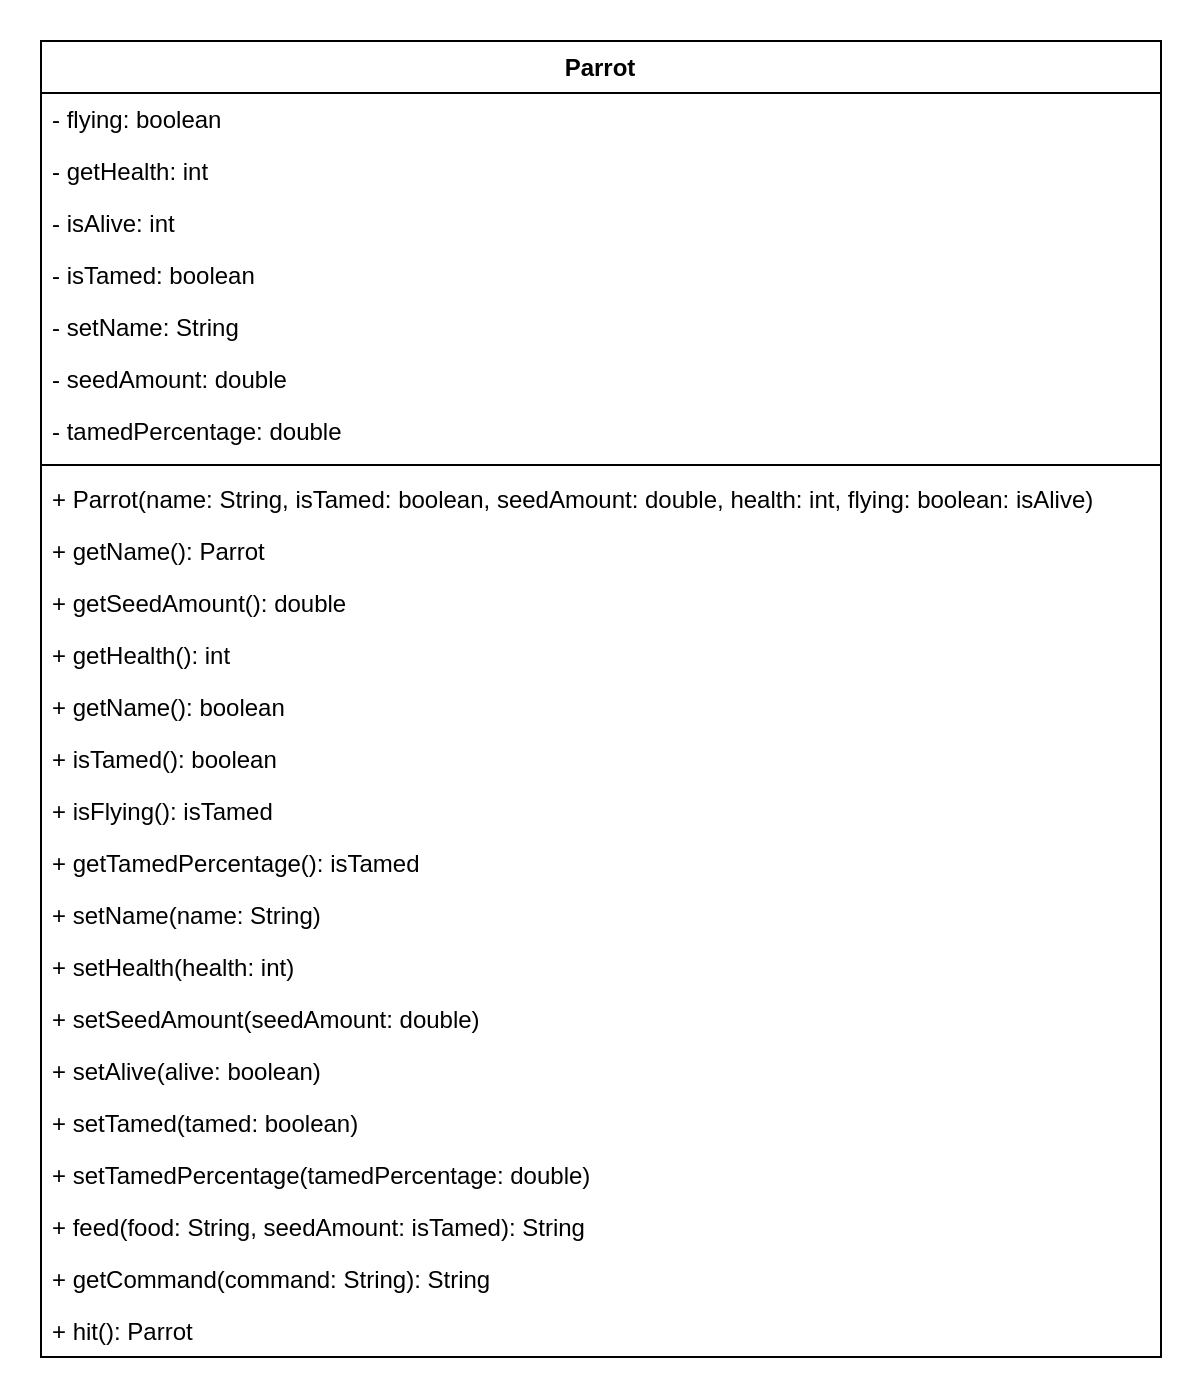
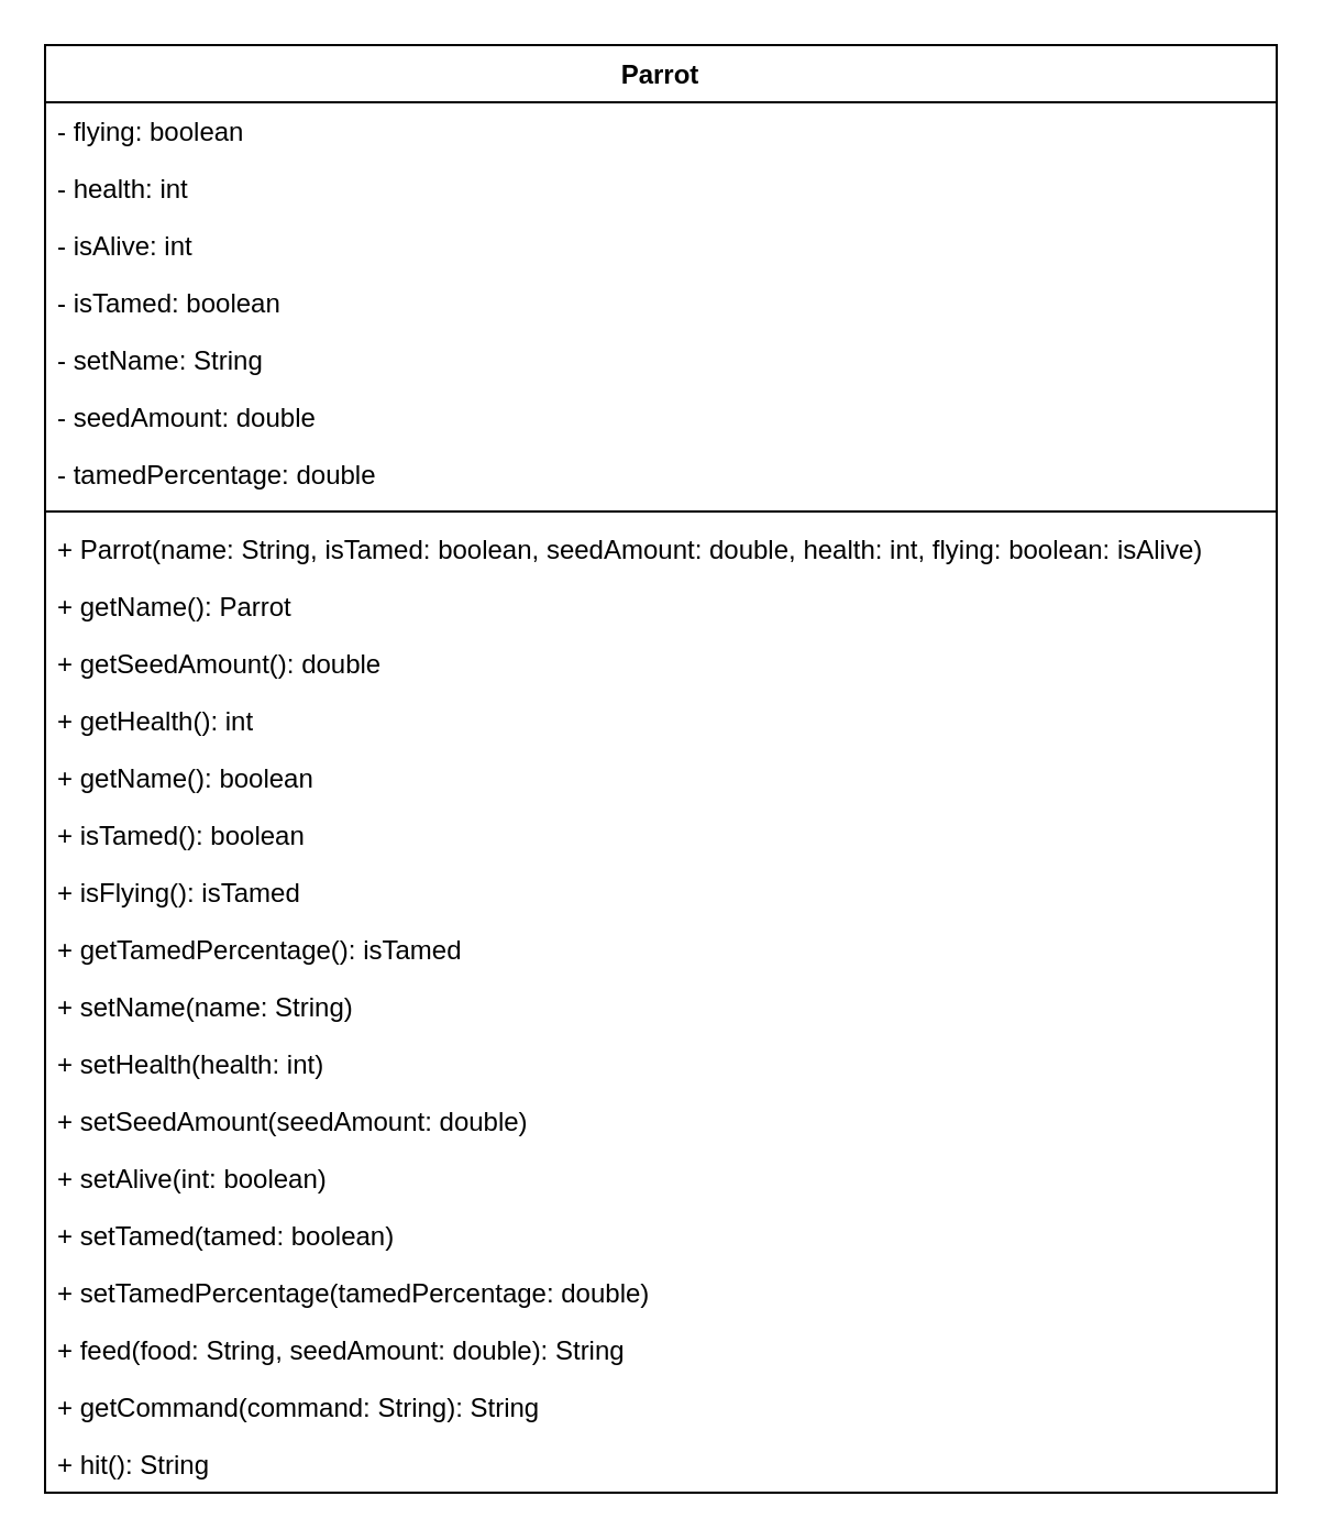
  <mxCell id="0" />
  <mxCell id="1" parent="0" />
  <mxCell id="2" value="Parrot" style="swimlane;fontStyle=1;align=center;verticalAlign=top;childLayout=stackLayout;horizontal=1;startSize=26;horizontalStack=0;resizeParent=1;resizeParentMax=0;resizeLast=0;collapsible=1;marginBottom=0;" parent="1" vertex="1"><mxGeometry x="20" y="20" width="560" height="658" as="geometry" /></mxCell>
  <mxCell id="3" value="- flying: boolean" style="text;strokeColor=none;fillColor=none;align=left;verticalAlign=top;spacingLeft=4;spacingRight=4;overflow=hidden;rotatable=0;points=[[0,0.5],[1,0.5]];portConstraint=eastwest;" parent="2" vertex="1"><mxGeometry y="26" width="560" height="26" as="geometry" /></mxCell>
- <mxCell id="4" value="- getHealth: int" style="text;strokeColor=none;fillColor=none;align=left;verticalAlign=top;spacingLeft=4;spacingRight=4;overflow=hidden;rotatable=0;points=[[0,0.5],[1,0.5]];portConstraint=eastwest;" parent="2" vertex="1"><mxGeometry y="52" width="560" height="26" as="geometry" /></mxCell>
+ <mxCell id="4" value="- health: int" style="text;strokeColor=none;fillColor=none;align=left;verticalAlign=top;spacingLeft=4;spacingRight=4;overflow=hidden;rotatable=0;points=[[0,0.5],[1,0.5]];portConstraint=eastwest;" parent="2" vertex="1"><mxGeometry y="52" width="560" height="26" as="geometry" /></mxCell>
  <mxCell id="5" value="- isAlive: int" style="text;strokeColor=none;fillColor=none;align=left;verticalAlign=top;spacingLeft=4;spacingRight=4;overflow=hidden;rotatable=0;points=[[0,0.5],[1,0.5]];portConstraint=eastwest;" parent="2" vertex="1"><mxGeometry y="78" width="560" height="26" as="geometry" /></mxCell>
  <mxCell id="6" value="- isTamed: boolean" style="text;strokeColor=none;fillColor=none;align=left;verticalAlign=top;spacingLeft=4;spacingRight=4;overflow=hidden;rotatable=0;points=[[0,0.5],[1,0.5]];portConstraint=eastwest;" parent="2" vertex="1"><mxGeometry y="104" width="560" height="26" as="geometry" /></mxCell>
  <mxCell id="7" value="- setName: String" style="text;strokeColor=none;fillColor=none;align=left;verticalAlign=top;spacingLeft=4;spacingRight=4;overflow=hidden;rotatable=0;points=[[0,0.5],[1,0.5]];portConstraint=eastwest;" parent="2" vertex="1"><mxGeometry y="130" width="560" height="26" as="geometry" /></mxCell>
  <mxCell id="8" value="- seedAmount: double" style="text;strokeColor=none;fillColor=none;align=left;verticalAlign=top;spacingLeft=4;spacingRight=4;overflow=hidden;rotatable=0;points=[[0,0.5],[1,0.5]];portConstraint=eastwest;" parent="2" vertex="1"><mxGeometry y="156" width="560" height="26" as="geometry" /></mxCell>
  <mxCell id="9" value="- tamedPercentage: double" style="text;strokeColor=none;fillColor=none;align=left;verticalAlign=top;spacingLeft=4;spacingRight=4;overflow=hidden;rotatable=0;points=[[0,0.5],[1,0.5]];portConstraint=eastwest;" parent="2" vertex="1"><mxGeometry y="182" width="560" height="26" as="geometry" /></mxCell>
  <mxCell id="10" value="" style="line;strokeWidth=1;fillColor=none;align=left;verticalAlign=middle;spacingTop=-1;spacingLeft=3;spacingRight=3;rotatable=0;labelPosition=right;points=[];portConstraint=eastwest;strokeColor=inherit;" parent="2" vertex="1"><mxGeometry y="208" width="560" height="8" as="geometry" /></mxCell>
  <mxCell id="11" value="+ Parrot(name: String, isTamed: boolean, seedAmount: double, health: int, flying: boolean: isAlive)" style="text;strokeColor=none;fillColor=none;align=left;verticalAlign=top;spacingLeft=4;spacingRight=4;overflow=hidden;rotatable=0;points=[[0,0.5],[1,0.5]];portConstraint=eastwest;" parent="2" vertex="1"><mxGeometry y="216" width="560" height="26" as="geometry" /></mxCell>
  <mxCell id="12" value="+ getName(): Parrot" style="text;strokeColor=none;fillColor=none;align=left;verticalAlign=top;spacingLeft=4;spacingRight=4;overflow=hidden;rotatable=0;points=[[0,0.5],[1,0.5]];portConstraint=eastwest;" parent="2" vertex="1"><mxGeometry y="242" width="560" height="26" as="geometry" /></mxCell>
  <mxCell id="13" value="+ getSeedAmount(): double" style="text;strokeColor=none;fillColor=none;align=left;verticalAlign=top;spacingLeft=4;spacingRight=4;overflow=hidden;rotatable=0;points=[[0,0.5],[1,0.5]];portConstraint=eastwest;" parent="2" vertex="1"><mxGeometry y="268" width="560" height="26" as="geometry" /></mxCell>
  <mxCell id="14" value="+ getHealth(): int" style="text;strokeColor=none;fillColor=none;align=left;verticalAlign=top;spacingLeft=4;spacingRight=4;overflow=hidden;rotatable=0;points=[[0,0.5],[1,0.5]];portConstraint=eastwest;" parent="2" vertex="1"><mxGeometry y="294" width="560" height="26" as="geometry" /></mxCell>
  <mxCell id="15" value="+ getName(): boolean" style="text;strokeColor=none;fillColor=none;align=left;verticalAlign=top;spacingLeft=4;spacingRight=4;overflow=hidden;rotatable=0;points=[[0,0.5],[1,0.5]];portConstraint=eastwest;" parent="2" vertex="1"><mxGeometry y="320" width="560" height="26" as="geometry" /></mxCell>
  <mxCell id="16" value="+ isTamed(): boolean" style="text;strokeColor=none;fillColor=none;align=left;verticalAlign=top;spacingLeft=4;spacingRight=4;overflow=hidden;rotatable=0;points=[[0,0.5],[1,0.5]];portConstraint=eastwest;" parent="2" vertex="1"><mxGeometry y="346" width="560" height="26" as="geometry" /></mxCell>
  <mxCell id="17" value="+ isFlying(): isTamed" style="text;strokeColor=none;fillColor=none;align=left;verticalAlign=top;spacingLeft=4;spacingRight=4;overflow=hidden;rotatable=0;points=[[0,0.5],[1,0.5]];portConstraint=eastwest;" parent="2" vertex="1"><mxGeometry y="372" width="560" height="26" as="geometry" /></mxCell>
  <mxCell id="18" value="+ getTamedPercentage(): isTamed" style="text;strokeColor=none;fillColor=none;align=left;verticalAlign=top;spacingLeft=4;spacingRight=4;overflow=hidden;rotatable=0;points=[[0,0.5],[1,0.5]];portConstraint=eastwest;" parent="2" vertex="1"><mxGeometry y="398" width="560" height="26" as="geometry" /></mxCell>
  <mxCell id="19" value="+ setName(name: String)" style="text;strokeColor=none;fillColor=none;align=left;verticalAlign=top;spacingLeft=4;spacingRight=4;overflow=hidden;rotatable=0;points=[[0,0.5],[1,0.5]];portConstraint=eastwest;" parent="2" vertex="1"><mxGeometry y="424" width="560" height="26" as="geometry" /></mxCell>
  <mxCell id="20" value="+ setHealth(health: int)" style="text;strokeColor=none;fillColor=none;align=left;verticalAlign=top;spacingLeft=4;spacingRight=4;overflow=hidden;rotatable=0;points=[[0,0.5],[1,0.5]];portConstraint=eastwest;" parent="2" vertex="1"><mxGeometry y="450" width="560" height="26" as="geometry" /></mxCell>
  <mxCell id="21" value="+ setSeedAmount(seedAmount: double)" style="text;strokeColor=none;fillColor=none;align=left;verticalAlign=top;spacingLeft=4;spacingRight=4;overflow=hidden;rotatable=0;points=[[0,0.5],[1,0.5]];portConstraint=eastwest;" parent="2" vertex="1"><mxGeometry y="476" width="560" height="26" as="geometry" /></mxCell>
- <mxCell id="22" value="+ setAlive(alive: boolean)" style="text;strokeColor=none;fillColor=none;align=left;verticalAlign=top;spacingLeft=4;spacingRight=4;overflow=hidden;rotatable=0;points=[[0,0.5],[1,0.5]];portConstraint=eastwest;" parent="2" vertex="1"><mxGeometry y="502" width="560" height="26" as="geometry" /></mxCell>
+ <mxCell id="22" value="+ setAlive(int: boolean)" style="text;strokeColor=none;fillColor=none;align=left;verticalAlign=top;spacingLeft=4;spacingRight=4;overflow=hidden;rotatable=0;points=[[0,0.5],[1,0.5]];portConstraint=eastwest;" parent="2" vertex="1"><mxGeometry y="502" width="560" height="26" as="geometry" /></mxCell>
  <mxCell id="23" value="+ setTamed(tamed: boolean)" style="text;strokeColor=none;fillColor=none;align=left;verticalAlign=top;spacingLeft=4;spacingRight=4;overflow=hidden;rotatable=0;points=[[0,0.5],[1,0.5]];portConstraint=eastwest;" parent="2" vertex="1"><mxGeometry y="528" width="560" height="26" as="geometry" /></mxCell>
  <mxCell id="24" value="+ setTamedPercentage(tamedPercentage: double)" style="text;strokeColor=none;fillColor=none;align=left;verticalAlign=top;spacingLeft=4;spacingRight=4;overflow=hidden;rotatable=0;points=[[0,0.5],[1,0.5]];portConstraint=eastwest;" parent="2" vertex="1"><mxGeometry y="554" width="560" height="26" as="geometry" /></mxCell>
- <mxCell id="25" value="+ feed(food: String, seedAmount: isTamed): String" style="text;strokeColor=none;fillColor=none;align=left;verticalAlign=top;spacingLeft=4;spacingRight=4;overflow=hidden;rotatable=0;points=[[0,0.5],[1,0.5]];portConstraint=eastwest;" parent="2" vertex="1"><mxGeometry y="580" width="560" height="26" as="geometry" /></mxCell>
+ <mxCell id="25" value="+ feed(food: String, seedAmount: double): String" style="text;strokeColor=none;fillColor=none;align=left;verticalAlign=top;spacingLeft=4;spacingRight=4;overflow=hidden;rotatable=0;points=[[0,0.5],[1,0.5]];portConstraint=eastwest;" parent="2" vertex="1"><mxGeometry y="580" width="560" height="26" as="geometry" /></mxCell>
  <mxCell id="26" value="+ getCommand(command: String): String" style="text;strokeColor=none;fillColor=none;align=left;verticalAlign=top;spacingLeft=4;spacingRight=4;overflow=hidden;rotatable=0;points=[[0,0.5],[1,0.5]];portConstraint=eastwest;" parent="2" vertex="1"><mxGeometry y="606" width="560" height="26" as="geometry" /></mxCell>
- <mxCell id="27" value="+ hit(): Parrot" style="text;strokeColor=none;fillColor=none;align=left;verticalAlign=top;spacingLeft=4;spacingRight=4;overflow=hidden;rotatable=0;points=[[0,0.5],[1,0.5]];portConstraint=eastwest;" parent="2" vertex="1"><mxGeometry y="632" width="560" height="26" as="geometry" /></mxCell>
+ <mxCell id="27" value="+ hit(): String" style="text;strokeColor=none;fillColor=none;align=left;verticalAlign=top;spacingLeft=4;spacingRight=4;overflow=hidden;rotatable=0;points=[[0,0.5],[1,0.5]];portConstraint=eastwest;" parent="2" vertex="1"><mxGeometry y="632" width="560" height="26" as="geometry" /></mxCell>
